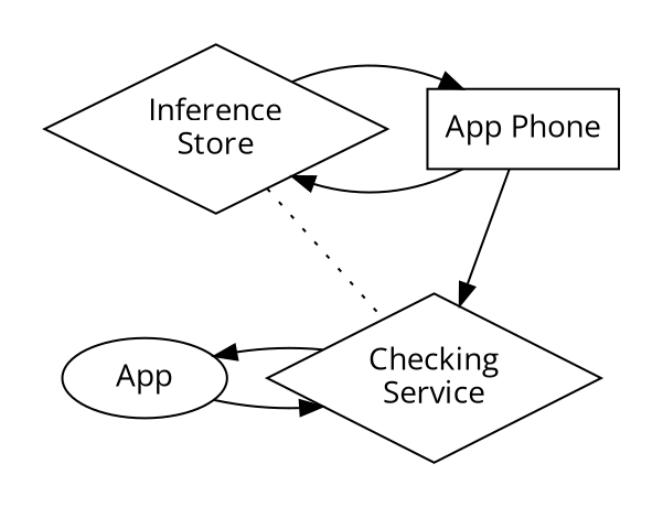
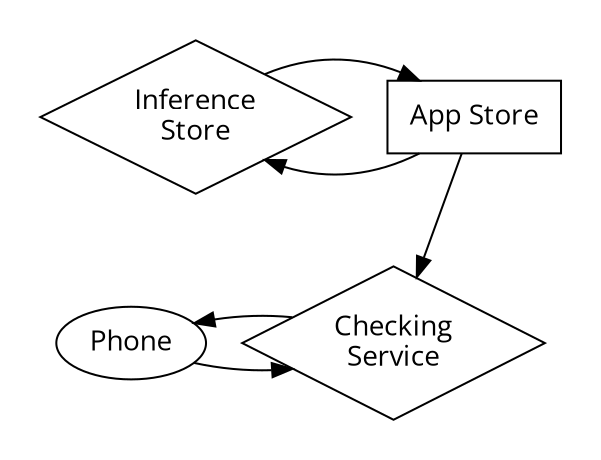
  digraph {
    fontname="Open Sans"
    splines=true
    node [fontname="Open Sans" shape=diamond]
    edge [fontname="Open Sans"]
-   n1 [label="App Phone" shape=box]
+   n1 [label="App Store" shape=box]
    n2 [label="Inference\nStore"]
-   n3 [label=App shape=oval]
+   n3 [label=Phone shape=oval]
    n4 [label="Checking\nService"]
    subgraph cluster_1 {
      color=white
      style=filled
      subgraph sub_2 {
        color=white
        rank=same
        style=filled
        n1
        n2
      }
      subgraph sub_3 {
        color=white
        rank=same
        style=filled
        n3
        n4
      }
    }
    n1 -> n2
    n1 -> n4
    n2 -> n1
-   n2 -> n4 [arrowhead=none style=dotted]
    n3 -> n4
    n4 -> n3
  }
